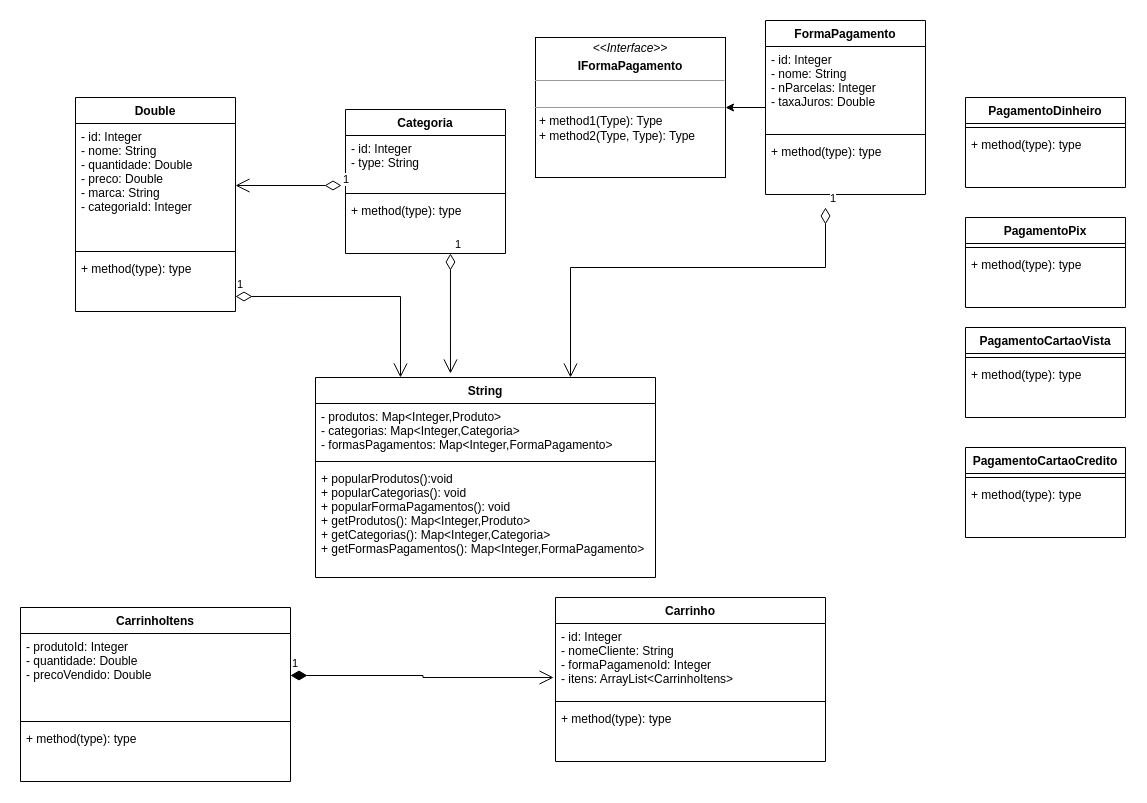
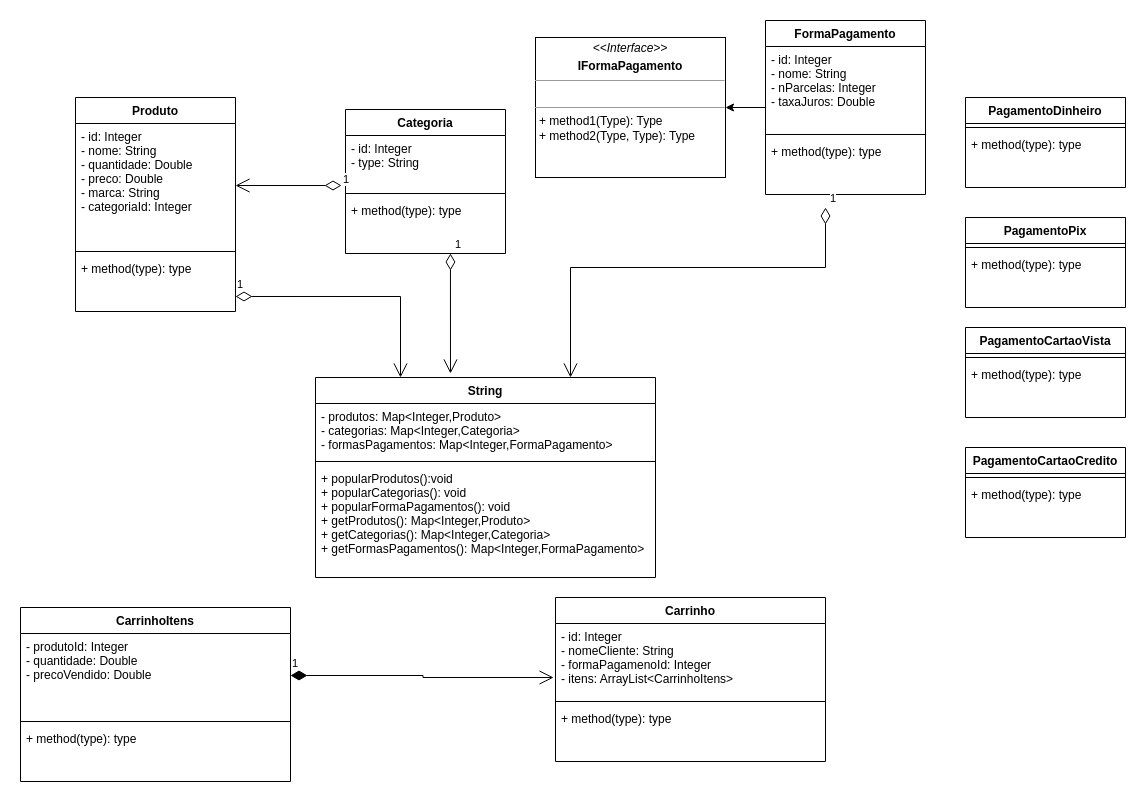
  <mxCell id="0" />
  <mxCell id="1" parent="0" />
- <mxCell id="2" value="Double" style="swimlane;fontStyle=1;align=center;verticalAlign=top;childLayout=stackLayout;horizontal=1;startSize=26;horizontalStack=0;resizeParent=1;resizeParentMax=0;resizeLast=0;collapsible=1;marginBottom=0;" parent="1" vertex="1"><mxGeometry x="75" y="97" width="160" height="214" as="geometry" /></mxCell>
+ <mxCell id="2" value="Produto" style="swimlane;fontStyle=1;align=center;verticalAlign=top;childLayout=stackLayout;horizontal=1;startSize=26;horizontalStack=0;resizeParent=1;resizeParentMax=0;resizeLast=0;collapsible=1;marginBottom=0;" parent="1" vertex="1"><mxGeometry x="75" y="97" width="160" height="214" as="geometry" /></mxCell>
  <mxCell id="3" value="- id: Integer&#10;- nome: String&#10;- quantidade: Double&#10;- preco: Double&#10;- marca: String&#10;- categoriaId: Integer&#10;&#10;" style="text;strokeColor=none;fillColor=none;align=left;verticalAlign=top;spacingLeft=4;spacingRight=4;overflow=hidden;rotatable=0;points=[[0,0.5],[1,0.5]];portConstraint=eastwest;" parent="2" vertex="1"><mxGeometry y="26" width="160" height="124" as="geometry" /></mxCell>
  <mxCell id="4" value="" style="line;strokeWidth=1;fillColor=none;align=left;verticalAlign=middle;spacingTop=-1;spacingLeft=3;spacingRight=3;rotatable=0;labelPosition=right;points=[];portConstraint=eastwest;" parent="2" vertex="1"><mxGeometry y="150" width="160" height="8" as="geometry" /></mxCell>
  <mxCell id="5" value="+ method(type): type" style="text;strokeColor=none;fillColor=none;align=left;verticalAlign=top;spacingLeft=4;spacingRight=4;overflow=hidden;rotatable=0;points=[[0,0.5],[1,0.5]];portConstraint=eastwest;" parent="2" vertex="1"><mxGeometry y="158" width="160" height="56" as="geometry" /></mxCell>
  <mxCell id="6" value="Categoria" style="swimlane;fontStyle=1;align=center;verticalAlign=top;childLayout=stackLayout;horizontal=1;startSize=26;horizontalStack=0;resizeParent=1;resizeParentMax=0;resizeLast=0;collapsible=1;marginBottom=0;" parent="1" vertex="1"><mxGeometry x="345" y="109" width="160" height="144" as="geometry" /></mxCell>
  <mxCell id="7" value="- id: Integer&#10;- type: String&#10;" style="text;strokeColor=none;fillColor=none;align=left;verticalAlign=top;spacingLeft=4;spacingRight=4;overflow=hidden;rotatable=0;points=[[0,0.5],[1,0.5]];portConstraint=eastwest;" parent="6" vertex="1"><mxGeometry y="26" width="160" height="54" as="geometry" /></mxCell>
  <mxCell id="8" value="" style="line;strokeWidth=1;fillColor=none;align=left;verticalAlign=middle;spacingTop=-1;spacingLeft=3;spacingRight=3;rotatable=0;labelPosition=right;points=[];portConstraint=eastwest;" parent="6" vertex="1"><mxGeometry y="80" width="160" height="8" as="geometry" /></mxCell>
  <mxCell id="9" value="+ method(type): type" style="text;strokeColor=none;fillColor=none;align=left;verticalAlign=top;spacingLeft=4;spacingRight=4;overflow=hidden;rotatable=0;points=[[0,0.5],[1,0.5]];portConstraint=eastwest;" parent="6" vertex="1"><mxGeometry y="88" width="160" height="56" as="geometry" /></mxCell>
  <mxCell id="10" value="1" style="endArrow=open;html=1;endSize=12;startArrow=diamondThin;startSize=14;startFill=0;edgeStyle=orthogonalEdgeStyle;align=left;verticalAlign=bottom;rounded=0;exitX=-0.025;exitY=0.926;exitDx=0;exitDy=0;exitPerimeter=0;" parent="1" source="7" target="3" edge="1"><mxGeometry x="-1" y="3" relative="1" as="geometry"><mxPoint x="345" y="367" as="sourcePoint" /><mxPoint x="505" y="367" as="targetPoint" /></mxGeometry></mxCell>
  <mxCell id="11" value="String" style="swimlane;fontStyle=1;align=center;verticalAlign=top;childLayout=stackLayout;horizontal=1;startSize=26;horizontalStack=0;resizeParent=1;resizeParentMax=0;resizeLast=0;collapsible=1;marginBottom=0;" parent="1" vertex="1"><mxGeometry x="315" y="377" width="340" height="200" as="geometry" /></mxCell>
  <mxCell id="12" value="- produtos: Map&lt;Integer,Produto&gt;&#10;- categorias: Map&lt;Integer,Categoria&gt;&#10;- formasPagamentos: Map&lt;Integer,FormaPagamento&gt;&#10;&#10;&#10;" style="text;strokeColor=none;fillColor=none;align=left;verticalAlign=top;spacingLeft=4;spacingRight=4;overflow=hidden;rotatable=0;points=[[0,0.5],[1,0.5]];portConstraint=eastwest;" parent="11" vertex="1"><mxGeometry y="26" width="340" height="54" as="geometry" /></mxCell>
  <mxCell id="13" value="" style="line;strokeWidth=1;fillColor=none;align=left;verticalAlign=middle;spacingTop=-1;spacingLeft=3;spacingRight=3;rotatable=0;labelPosition=right;points=[];portConstraint=eastwest;" parent="11" vertex="1"><mxGeometry y="80" width="340" height="8" as="geometry" /></mxCell>
  <mxCell id="14" value="+ popularProdutos():void&#10;+ popularCategorias(): void&#10;+ popularFormaPagamentos(): void&#10;+ getProdutos(): Map&lt;Integer,Produto&gt;&#10;+ getCategorias(): Map&lt;Integer,Categoria&gt;&#10;+ getFormasPagamentos(): Map&lt;Integer,FormaPagamento&gt;&#10;" style="text;strokeColor=none;fillColor=none;align=left;verticalAlign=top;spacingLeft=4;spacingRight=4;overflow=hidden;rotatable=0;points=[[0,0.5],[1,0.5]];portConstraint=eastwest;" parent="11" vertex="1"><mxGeometry y="88" width="340" height="112" as="geometry" /></mxCell>
  <mxCell id="15" value="" style="edgeStyle=orthogonalEdgeStyle;rounded=0;orthogonalLoop=1;jettySize=auto;html=1;" parent="1" source="16" target="20" edge="1"><mxGeometry relative="1" as="geometry" /></mxCell>
  <mxCell id="16" value="FormaPagamento" style="swimlane;fontStyle=1;align=center;verticalAlign=top;childLayout=stackLayout;horizontal=1;startSize=26;horizontalStack=0;resizeParent=1;resizeParentMax=0;resizeLast=0;collapsible=1;marginBottom=0;" parent="1" vertex="1"><mxGeometry x="765" y="20" width="160" height="174" as="geometry" /></mxCell>
  <mxCell id="17" value="- id: Integer&#10;- nome: String&#10;- nParcelas: Integer&#10;- taxaJuros: Double" style="text;strokeColor=none;fillColor=none;align=left;verticalAlign=top;spacingLeft=4;spacingRight=4;overflow=hidden;rotatable=0;points=[[0,0.5],[1,0.5]];portConstraint=eastwest;" parent="16" vertex="1"><mxGeometry y="26" width="160" height="84" as="geometry" /></mxCell>
  <mxCell id="18" value="" style="line;strokeWidth=1;fillColor=none;align=left;verticalAlign=middle;spacingTop=-1;spacingLeft=3;spacingRight=3;rotatable=0;labelPosition=right;points=[];portConstraint=eastwest;" parent="16" vertex="1"><mxGeometry y="110" width="160" height="8" as="geometry" /></mxCell>
  <mxCell id="19" value="+ method(type): type" style="text;strokeColor=none;fillColor=none;align=left;verticalAlign=top;spacingLeft=4;spacingRight=4;overflow=hidden;rotatable=0;points=[[0,0.5],[1,0.5]];portConstraint=eastwest;" parent="16" vertex="1"><mxGeometry y="118" width="160" height="56" as="geometry" /></mxCell>
  <mxCell id="20" value="&lt;p style=&quot;margin: 0px ; margin-top: 4px ; text-align: center&quot;&gt;&lt;i&gt;&amp;lt;&amp;lt;Interface&amp;gt;&amp;gt;&lt;/i&gt;&lt;/p&gt;&lt;p style=&quot;margin: 0px ; margin-top: 4px ; text-align: center&quot;&gt;&lt;b&gt;IFormaPagamento&lt;/b&gt;&lt;br&gt;&lt;/p&gt;&lt;hr size=&quot;1&quot;&gt;&lt;p style=&quot;margin: 0px ; margin-left: 4px&quot;&gt;&lt;br&gt;&lt;/p&gt;&lt;hr size=&quot;1&quot;&gt;&lt;p style=&quot;margin: 0px ; margin-left: 4px&quot;&gt;+ method1(Type): Type&lt;br&gt;+ method2(Type, Type): Type&lt;/p&gt;" style="verticalAlign=top;align=left;overflow=fill;fontSize=12;fontFamily=Helvetica;html=1;" parent="1" vertex="1"><mxGeometry x="535" y="37" width="190" height="140" as="geometry" /></mxCell>
  <mxCell id="21" value="1" style="endArrow=open;html=1;endSize=12;startArrow=diamondThin;startSize=14;startFill=0;edgeStyle=orthogonalEdgeStyle;align=left;verticalAlign=bottom;rounded=0;exitX=1;exitY=0.732;exitDx=0;exitDy=0;exitPerimeter=0;entryX=0.25;entryY=0;entryDx=0;entryDy=0;" parent="1" source="5" target="11" edge="1"><mxGeometry x="-1" y="3" relative="1" as="geometry"><mxPoint x="345" y="367" as="sourcePoint" /><mxPoint x="505" y="367" as="targetPoint" /><Array as="points"><mxPoint x="400" y="296" /></Array></mxGeometry></mxCell>
  <mxCell id="22" value="1" style="endArrow=open;html=1;endSize=12;startArrow=diamondThin;startSize=14;startFill=0;edgeStyle=orthogonalEdgeStyle;align=left;verticalAlign=bottom;rounded=0;entryX=0.75;entryY=0;entryDx=0;entryDy=0;" parent="1" target="11" edge="1"><mxGeometry x="-1" y="3" relative="1" as="geometry"><mxPoint x="825" y="207" as="sourcePoint" /><mxPoint x="505" y="367" as="targetPoint" /><Array as="points"><mxPoint x="825" y="267" /><mxPoint x="570" y="267" /></Array></mxGeometry></mxCell>
  <mxCell id="23" value="Carrinho" style="swimlane;fontStyle=1;align=center;verticalAlign=top;childLayout=stackLayout;horizontal=1;startSize=26;horizontalStack=0;resizeParent=1;resizeParentMax=0;resizeLast=0;collapsible=1;marginBottom=0;" parent="1" vertex="1"><mxGeometry x="555" y="597" width="270" height="164" as="geometry" /></mxCell>
  <mxCell id="24" value="- id: Integer&#10;- nomeCliente: String&#10;- formaPagamenoId: Integer&#10;- itens: ArrayList&lt;CarrinhoItens&gt;&#10;" style="text;strokeColor=none;fillColor=none;align=left;verticalAlign=top;spacingLeft=4;spacingRight=4;overflow=hidden;rotatable=0;points=[[0,0.5],[1,0.5]];portConstraint=eastwest;" parent="23" vertex="1"><mxGeometry y="26" width="270" height="74" as="geometry" /></mxCell>
  <mxCell id="25" value="" style="line;strokeWidth=1;fillColor=none;align=left;verticalAlign=middle;spacingTop=-1;spacingLeft=3;spacingRight=3;rotatable=0;labelPosition=right;points=[];portConstraint=eastwest;" parent="23" vertex="1"><mxGeometry y="100" width="270" height="8" as="geometry" /></mxCell>
  <mxCell id="26" value="+ method(type): type" style="text;strokeColor=none;fillColor=none;align=left;verticalAlign=top;spacingLeft=4;spacingRight=4;overflow=hidden;rotatable=0;points=[[0,0.5],[1,0.5]];portConstraint=eastwest;" parent="23" vertex="1"><mxGeometry y="108" width="270" height="56" as="geometry" /></mxCell>
  <mxCell id="27" value="CarrinhoItens" style="swimlane;fontStyle=1;align=center;verticalAlign=top;childLayout=stackLayout;horizontal=1;startSize=26;horizontalStack=0;resizeParent=1;resizeParentMax=0;resizeLast=0;collapsible=1;marginBottom=0;" parent="1" vertex="1"><mxGeometry x="20" y="607" width="270" height="174" as="geometry" /></mxCell>
  <mxCell id="28" value="- produtoId: Integer&#10;- quantidade: Double&#10;- precoVendido: Double&#10;" style="text;strokeColor=none;fillColor=none;align=left;verticalAlign=top;spacingLeft=4;spacingRight=4;overflow=hidden;rotatable=0;points=[[0,0.5],[1,0.5]];portConstraint=eastwest;" parent="27" vertex="1"><mxGeometry y="26" width="270" height="84" as="geometry" /></mxCell>
  <mxCell id="29" value="" style="line;strokeWidth=1;fillColor=none;align=left;verticalAlign=middle;spacingTop=-1;spacingLeft=3;spacingRight=3;rotatable=0;labelPosition=right;points=[];portConstraint=eastwest;" parent="27" vertex="1"><mxGeometry y="110" width="270" height="8" as="geometry" /></mxCell>
  <mxCell id="30" value="+ method(type): type" style="text;strokeColor=none;fillColor=none;align=left;verticalAlign=top;spacingLeft=4;spacingRight=4;overflow=hidden;rotatable=0;points=[[0,0.5],[1,0.5]];portConstraint=eastwest;" parent="27" vertex="1"><mxGeometry y="118" width="270" height="56" as="geometry" /></mxCell>
  <mxCell id="31" value="1" style="endArrow=open;html=1;endSize=12;startArrow=diamondThin;startSize=14;startFill=1;edgeStyle=orthogonalEdgeStyle;align=left;verticalAlign=bottom;rounded=0;entryX=-0.007;entryY=0.73;entryDx=0;entryDy=0;entryPerimeter=0;" parent="1" source="28" target="24" edge="1"><mxGeometry x="-1" y="3" relative="1" as="geometry"><mxPoint x="475" y="597" as="sourcePoint" /><mxPoint x="635" y="467" as="targetPoint" /></mxGeometry></mxCell>
  <mxCell id="32" value="1" style="endArrow=open;html=1;endSize=12;startArrow=diamondThin;startSize=14;startFill=0;edgeStyle=orthogonalEdgeStyle;align=left;verticalAlign=bottom;rounded=0;exitX=0.656;exitY=1;exitDx=0;exitDy=0;entryX=0.397;entryY=-0.02;entryDx=0;entryDy=0;exitPerimeter=0;entryPerimeter=0;" parent="1" source="9" target="11" edge="1"><mxGeometry x="-1" y="3" relative="1" as="geometry"><mxPoint x="475" y="467" as="sourcePoint" /><mxPoint x="635" y="467" as="targetPoint" /></mxGeometry></mxCell>
  <mxCell id="33" value="PagamentoDinheiro&#10;" style="swimlane;fontStyle=1;align=center;verticalAlign=top;childLayout=stackLayout;horizontal=1;startSize=26;horizontalStack=0;resizeParent=1;resizeParentMax=0;resizeLast=0;collapsible=1;marginBottom=0;" vertex="1" parent="1"><mxGeometry x="965" y="97" width="160" height="90" as="geometry" /></mxCell>
  <mxCell id="34" value="" style="line;strokeWidth=1;fillColor=none;align=left;verticalAlign=middle;spacingTop=-1;spacingLeft=3;spacingRight=3;rotatable=0;labelPosition=right;points=[];portConstraint=eastwest;" vertex="1" parent="33"><mxGeometry y="26" width="160" height="8" as="geometry" /></mxCell>
  <mxCell id="35" value="+ method(type): type" style="text;strokeColor=none;fillColor=none;align=left;verticalAlign=top;spacingLeft=4;spacingRight=4;overflow=hidden;rotatable=0;points=[[0,0.5],[1,0.5]];portConstraint=eastwest;" vertex="1" parent="33"><mxGeometry y="34" width="160" height="56" as="geometry" /></mxCell>
  <mxCell id="36" value="PagamentoPix" style="swimlane;fontStyle=1;align=center;verticalAlign=top;childLayout=stackLayout;horizontal=1;startSize=26;horizontalStack=0;resizeParent=1;resizeParentMax=0;resizeLast=0;collapsible=1;marginBottom=0;" vertex="1" parent="1"><mxGeometry x="965" y="217" width="160" height="90" as="geometry" /></mxCell>
  <mxCell id="37" value="" style="line;strokeWidth=1;fillColor=none;align=left;verticalAlign=middle;spacingTop=-1;spacingLeft=3;spacingRight=3;rotatable=0;labelPosition=right;points=[];portConstraint=eastwest;" vertex="1" parent="36"><mxGeometry y="26" width="160" height="8" as="geometry" /></mxCell>
  <mxCell id="38" value="+ method(type): type" style="text;strokeColor=none;fillColor=none;align=left;verticalAlign=top;spacingLeft=4;spacingRight=4;overflow=hidden;rotatable=0;points=[[0,0.5],[1,0.5]];portConstraint=eastwest;" vertex="1" parent="36"><mxGeometry y="34" width="160" height="56" as="geometry" /></mxCell>
  <mxCell id="39" value="PagamentoCartaoVista" style="swimlane;fontStyle=1;align=center;verticalAlign=top;childLayout=stackLayout;horizontal=1;startSize=26;horizontalStack=0;resizeParent=1;resizeParentMax=0;resizeLast=0;collapsible=1;marginBottom=0;" vertex="1" parent="1"><mxGeometry x="965" y="327" width="160" height="90" as="geometry" /></mxCell>
  <mxCell id="40" value="" style="line;strokeWidth=1;fillColor=none;align=left;verticalAlign=middle;spacingTop=-1;spacingLeft=3;spacingRight=3;rotatable=0;labelPosition=right;points=[];portConstraint=eastwest;" vertex="1" parent="39"><mxGeometry y="26" width="160" height="8" as="geometry" /></mxCell>
  <mxCell id="41" value="+ method(type): type" style="text;strokeColor=none;fillColor=none;align=left;verticalAlign=top;spacingLeft=4;spacingRight=4;overflow=hidden;rotatable=0;points=[[0,0.5],[1,0.5]];portConstraint=eastwest;" vertex="1" parent="39"><mxGeometry y="34" width="160" height="56" as="geometry" /></mxCell>
  <mxCell id="42" value="PagamentoCartaoCredito" style="swimlane;fontStyle=1;align=center;verticalAlign=top;childLayout=stackLayout;horizontal=1;startSize=26;horizontalStack=0;resizeParent=1;resizeParentMax=0;resizeLast=0;collapsible=1;marginBottom=0;" vertex="1" parent="1"><mxGeometry x="965" y="447" width="160" height="90" as="geometry" /></mxCell>
  <mxCell id="43" value="" style="line;strokeWidth=1;fillColor=none;align=left;verticalAlign=middle;spacingTop=-1;spacingLeft=3;spacingRight=3;rotatable=0;labelPosition=right;points=[];portConstraint=eastwest;" vertex="1" parent="42"><mxGeometry y="26" width="160" height="8" as="geometry" /></mxCell>
  <mxCell id="44" value="+ method(type): type" style="text;strokeColor=none;fillColor=none;align=left;verticalAlign=top;spacingLeft=4;spacingRight=4;overflow=hidden;rotatable=0;points=[[0,0.5],[1,0.5]];portConstraint=eastwest;" vertex="1" parent="42"><mxGeometry y="34" width="160" height="56" as="geometry" /></mxCell>
